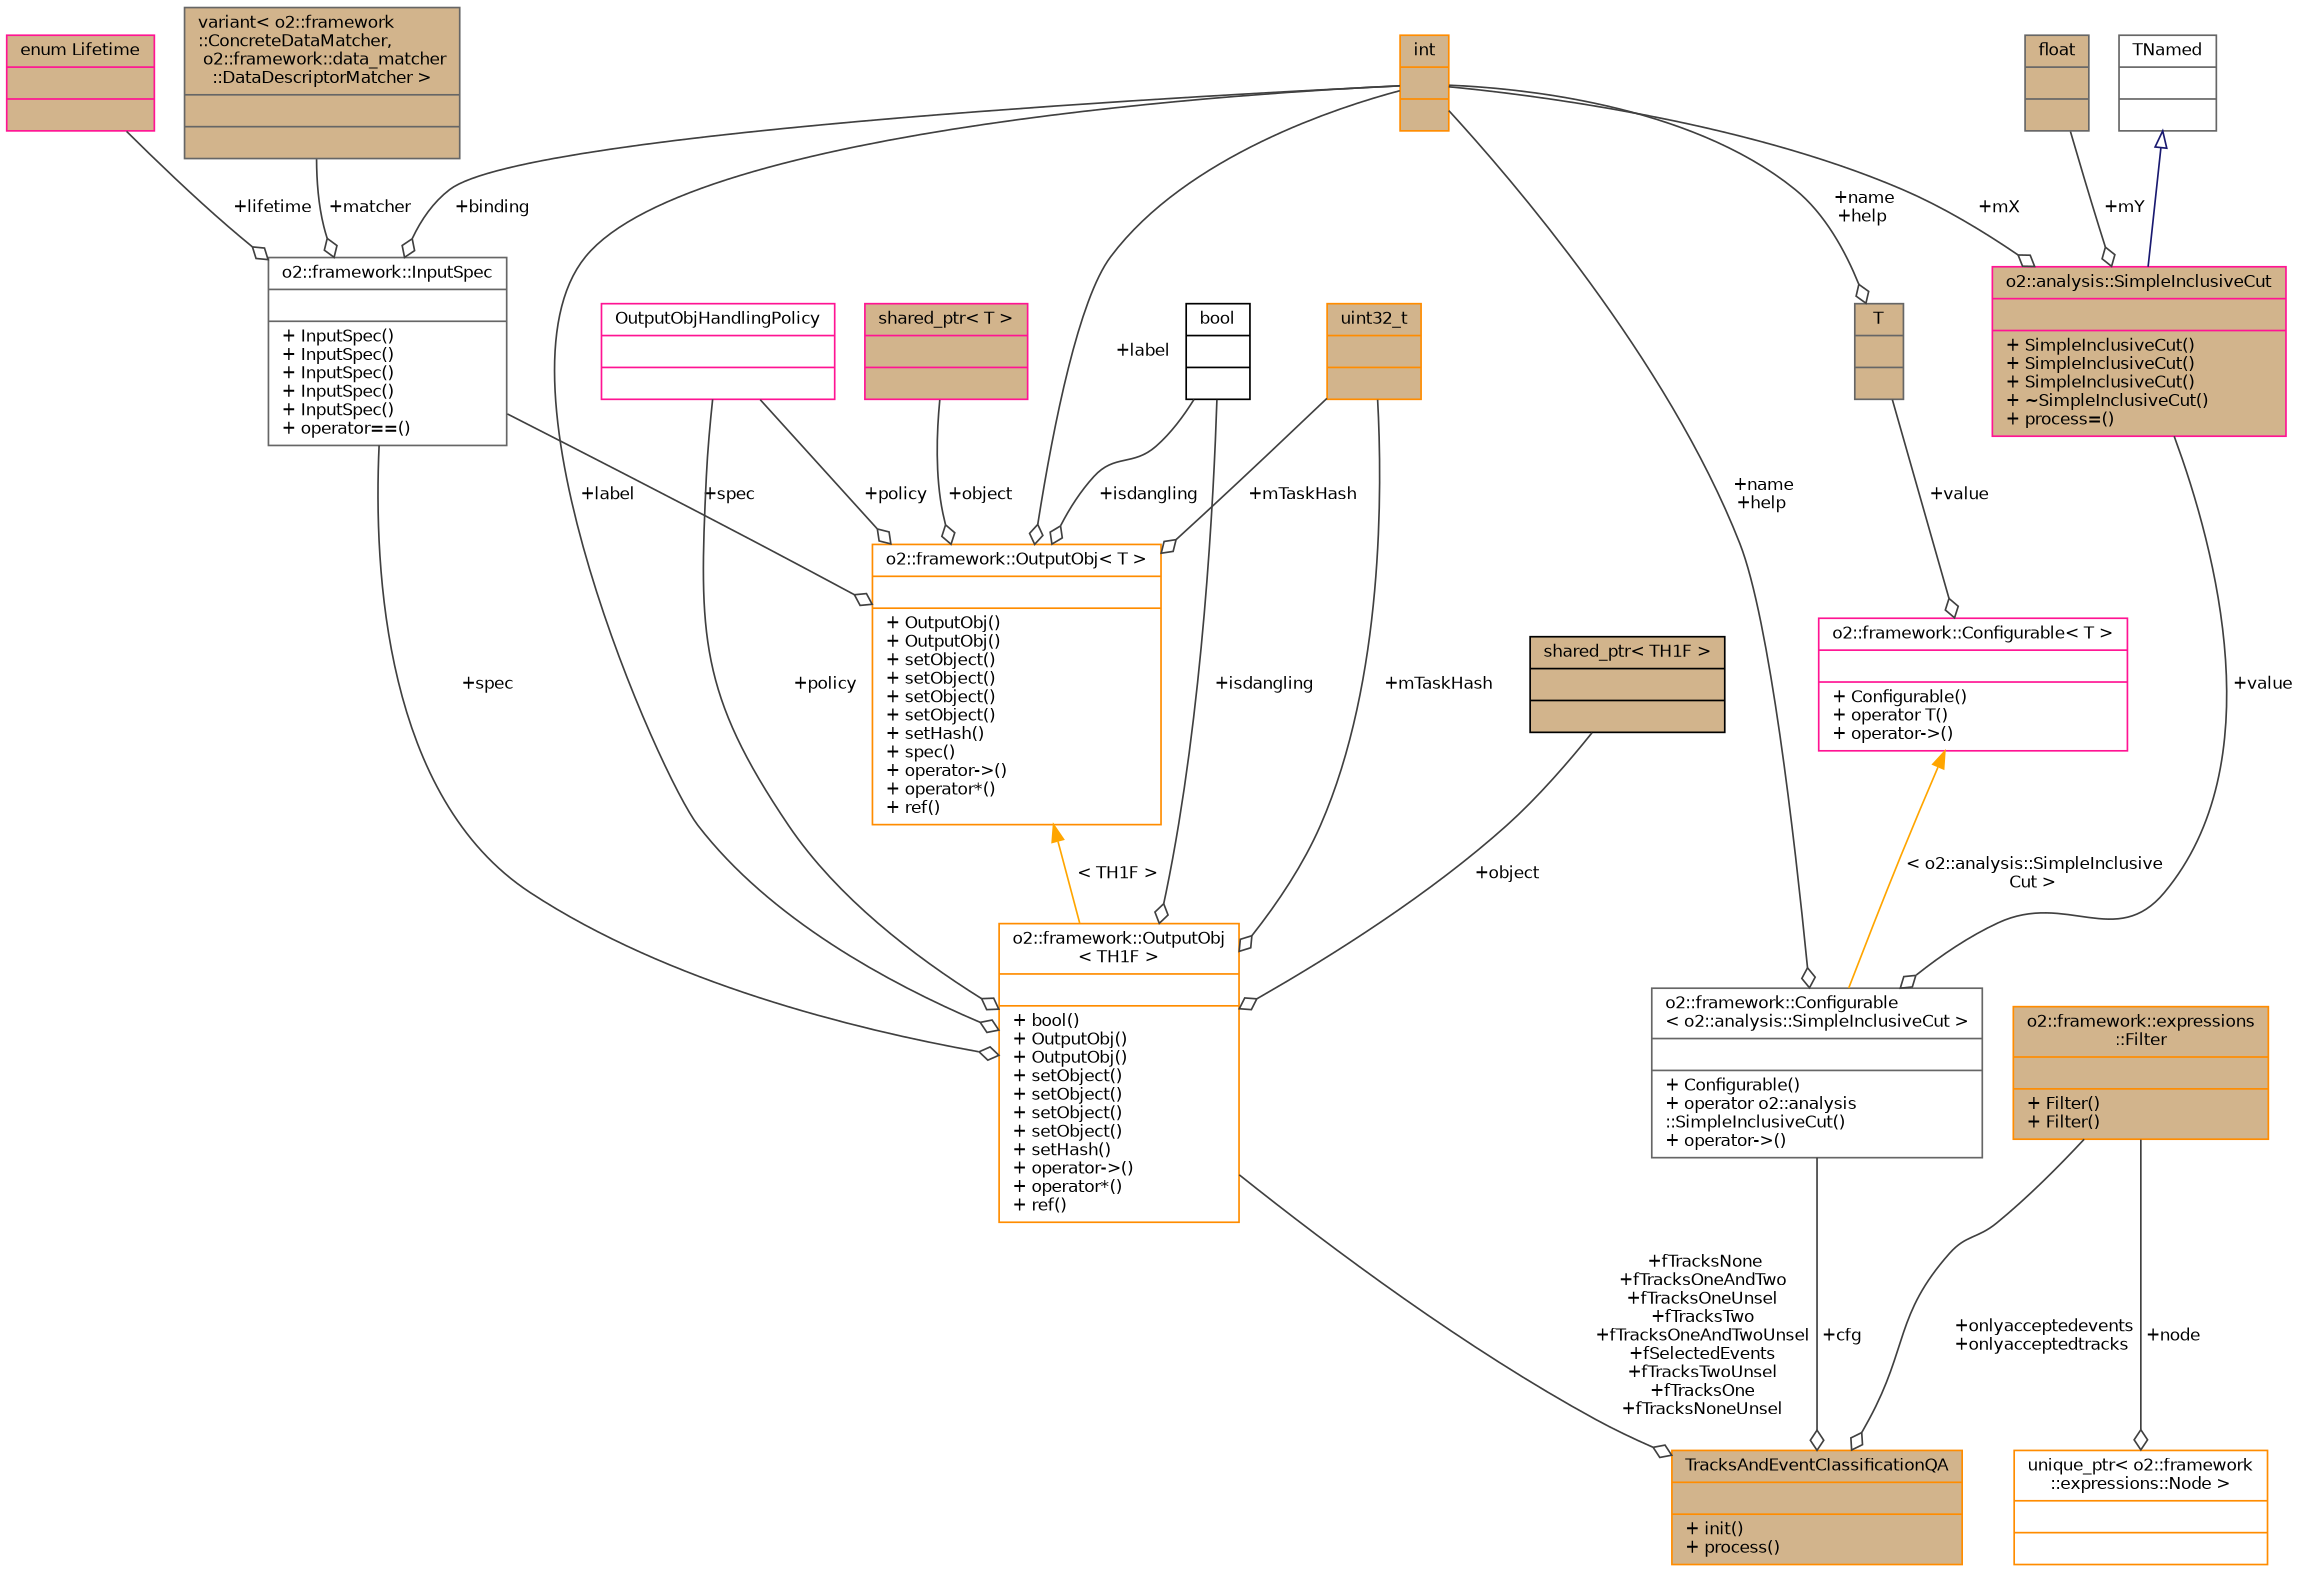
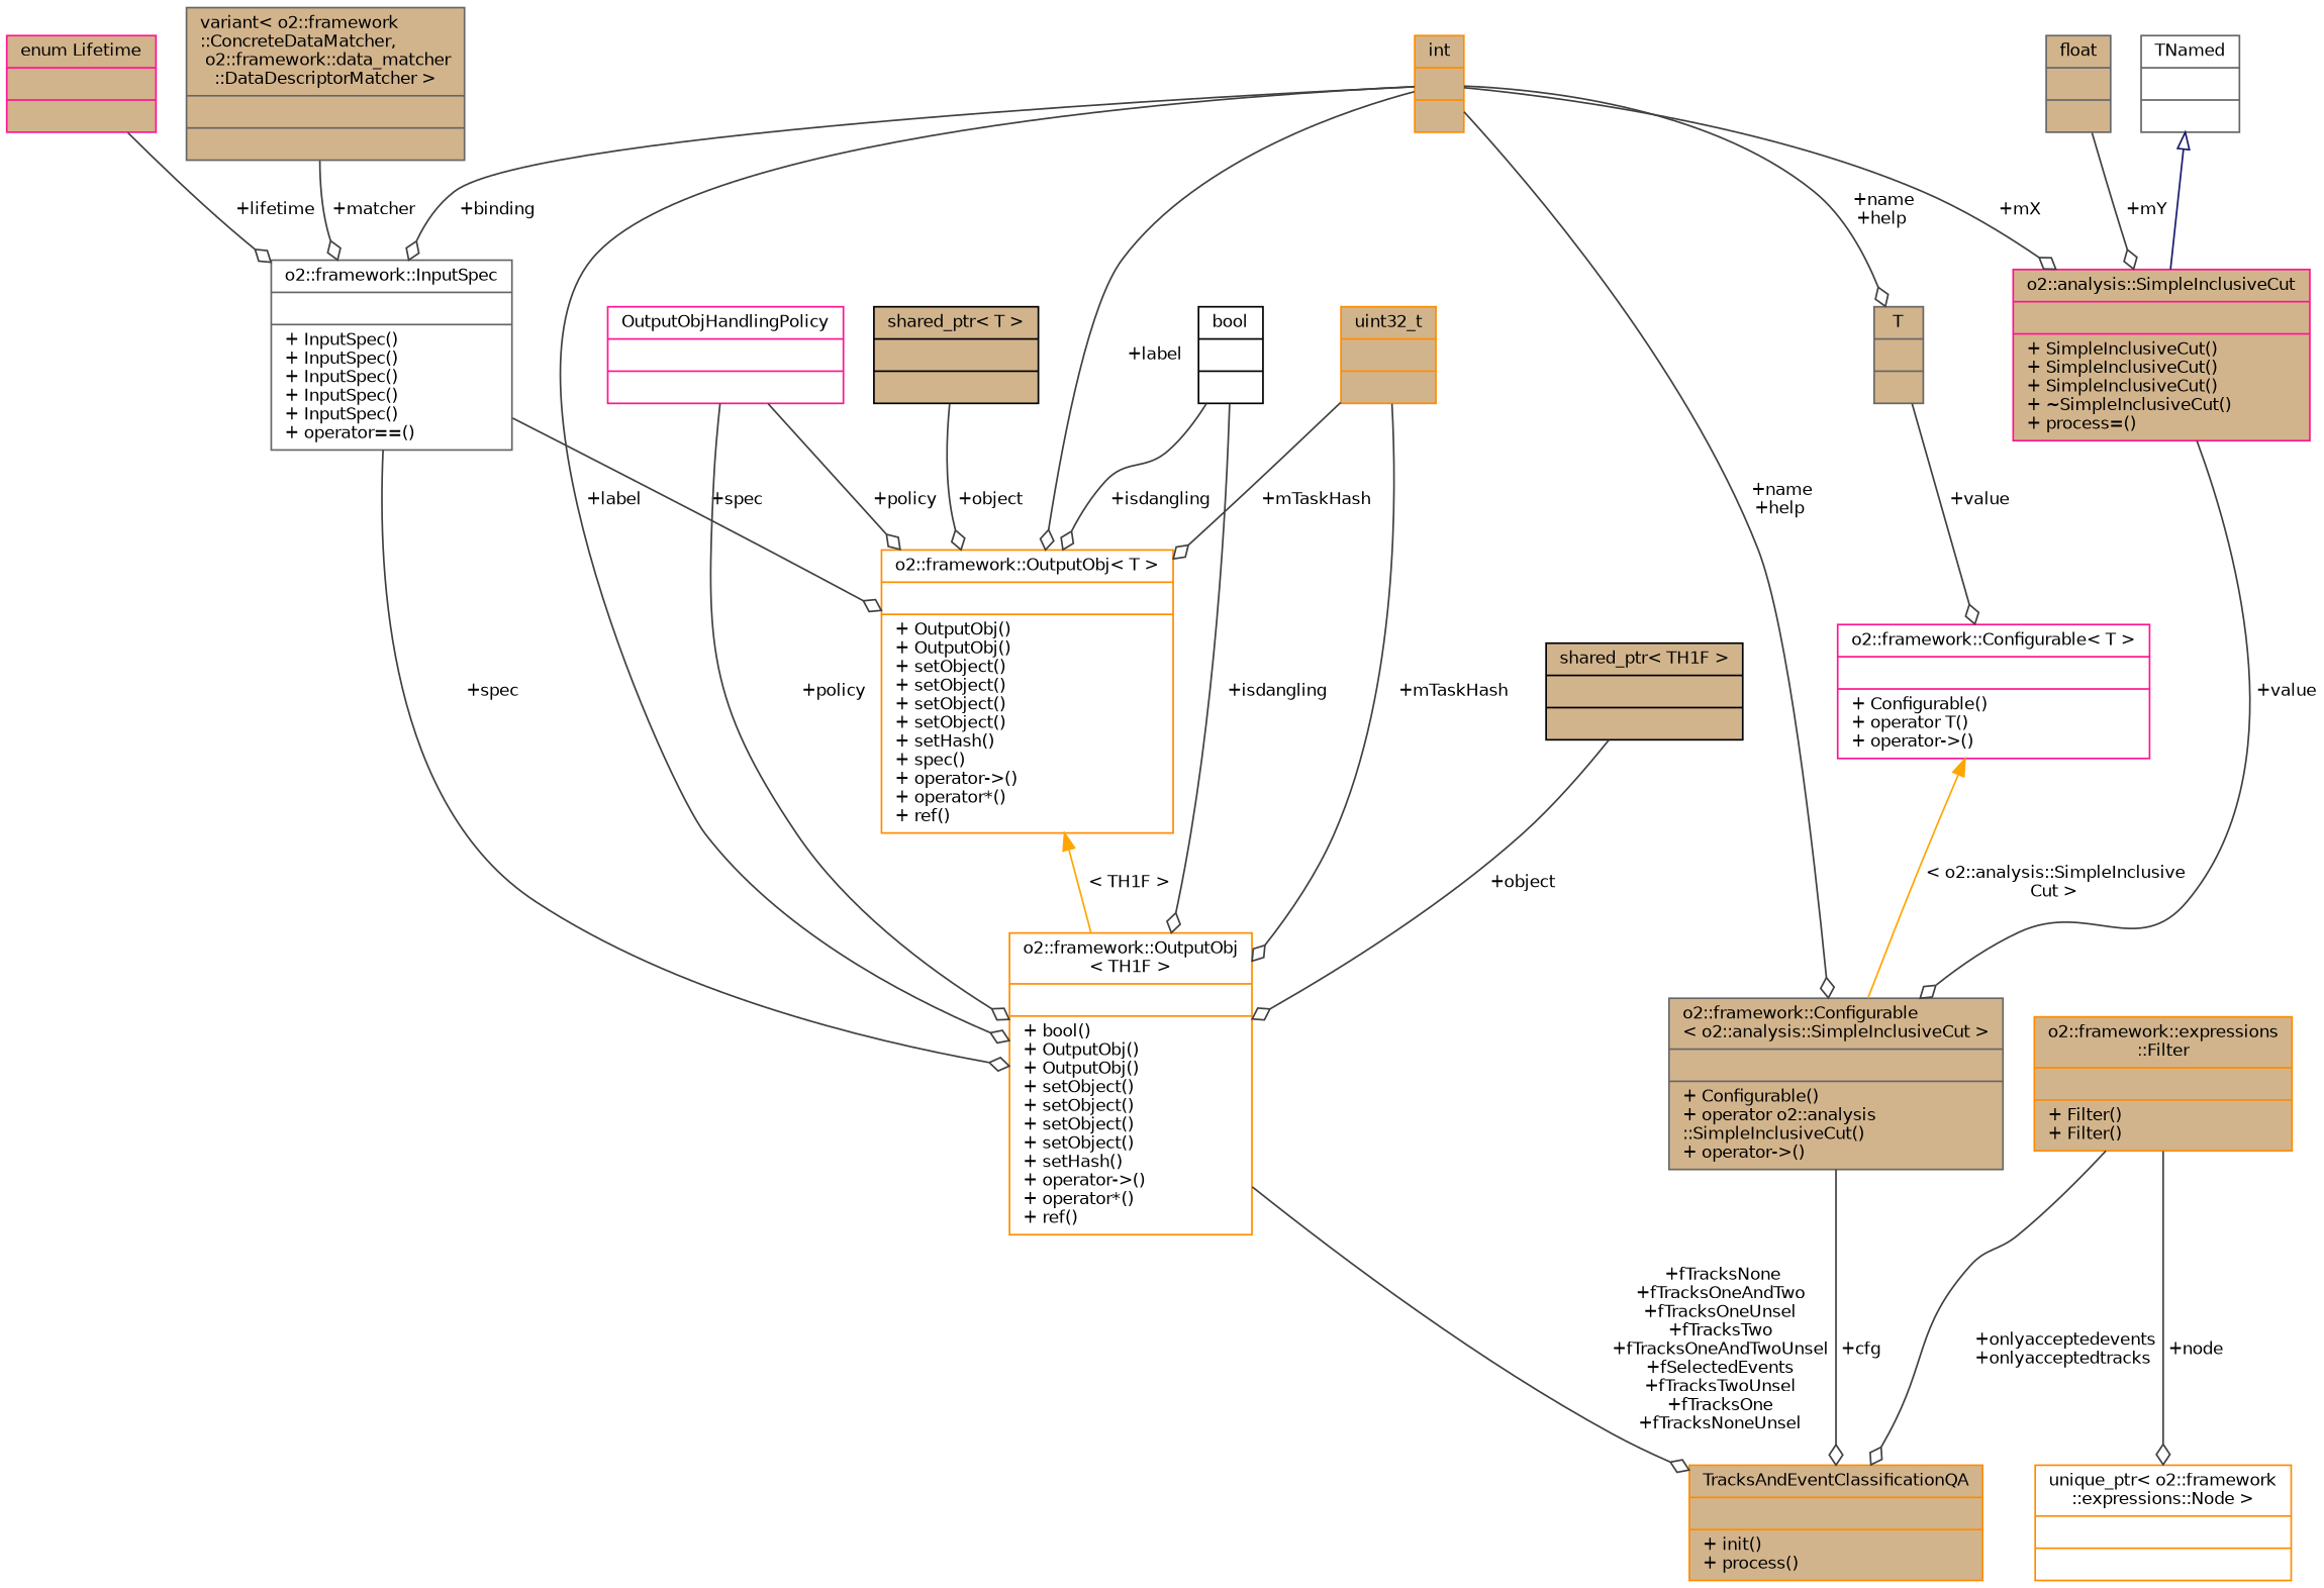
  digraph {
    node [color=darkorange fillcolor=tan fontname=Helvetica fontsize=10 shape=record style=filled]
    edge [arrowhead=odiamond color=grey25 fontname=Helvetica fontsize=10 labelfontname=Helvetica labelfontsize=10 style=solid]
    n1 [fontcolor=black height=0.2 label="{TracksAndEventClassificationQA\n||+ init()\l+ process()\l}" width=0.4]
-   n2 [color=gray40 fillcolor=white height=0.2 label="{o2::framework::Configurable\l\< o2::analysis::SimpleInclusiveCut \>\n||+ Configurable()\l+ operator o2::analysis\l::SimpleInclusiveCut()\l+ operator-\>()\l}" width=0.4]
+   n2 [color=gray40 height=0.2 label="{o2::framework::Configurable\l\< o2::analysis::SimpleInclusiveCut \>\n||+ Configurable()\l+ operator o2::analysis\l::SimpleInclusiveCut()\l+ operator-\>()\l}" width=0.4]
    n3 [color=deeppink height=0.2 label="{o2::analysis::SimpleInclusiveCut\n||+ SimpleInclusiveCut()\l+ SimpleInclusiveCut()\l+ SimpleInclusiveCut()\l+ ~SimpleInclusiveCut()\l+ process=()\l}" width=0.4]
    n4 [color=gray40 fillcolor=white height=0.2 label="{TNamed\n||}" width=0.4]
    n5 [color=gray40 height=0.2 label="{float\n||}" width=0.4]
    n6 [height=0.2 label="{int\n||}" width=0.4]
    n7 [fillcolor=white height=0.2 label="{o2::framework::OutputObj\l\< TH1F \>\n||+ bool()\l+ OutputObj()\l+ OutputObj()\l+ setObject()\l+ setObject()\l+ setObject()\l+ setObject()\l+ setHash()\l+ operator-\>()\l+ operator*()\l+ ref()\l}" width=0.4]
    n8 [color=gray40 fillcolor=white height=0.2 label="{o2::framework::InputSpec\n||+ InputSpec()\l+ InputSpec()\l+ InputSpec()\l+ InputSpec()\l+ InputSpec()\l+ operator==()\l}" width=0.4]
    n9 [fillcolor=white height=0.2 label="{o2::framework::OutputObj\< T \>\n||+ OutputObj()\l+ OutputObj()\l+ setObject()\l+ setObject()\l+ setObject()\l+ setObject()\l+ setHash()\l+ spec()\l+ operator-\>()\l+ operator*()\l+ ref()\l}" width=0.4]
    n10 [color=gray40 height=0.2 label="{T\n||}" width=0.4]
    n11 [color=deeppink fillcolor=white height=0.2 label="{o2::framework::Configurable\< T \>\n||+ Configurable()\l+ operator T()\l+ operator-\>()\l}" width=0.4]
    n12 [color=deeppink fillcolor=white height=0.2 label="{OutputObjHandlingPolicy\n||}" width=0.4]
    n13 [height=0.2 label="{uint32_t\n||}" width=0.4]
    n14 [color=black fillcolor=white height=0.2 label="{bool\n||}" width=0.4]
    n15 [color=deeppink height=0.2 label="{enum Lifetime\n||}" width=0.4]
    n16 [color=gray40 height=0.2 label="{variant\< o2::framework\l::ConcreteDataMatcher,\l o2::framework::data_matcher\l::DataDescriptorMatcher \>\n||}" width=0.4]
    n17 [color=black height=0.2 label="{shared_ptr\< TH1F \>\n||}" width=0.4]
-   n18 [color=deeppink height=0.2 label="{shared_ptr\< T \>\n||}" width=0.4]
+   n18 [color=black height=0.2 label="{shared_ptr\< T \>\n||}" width=0.4]
    n19 [height=0.2 label="{o2::framework::expressions\l::Filter\n||+ Filter()\l+ Filter()\l}" width=0.4]
    n20 [fillcolor=white height=0.2 label="{unique_ptr\< o2::framework\l::expressions::Node \>\n||}" width=0.4]
    n2 -> n1 [label=" +cfg"]
    n3 -> n2 [label=" +value"]
    n4 -> n3 [arrowtail=onormal color=midnightblue dir=back arrowhead=""]
    n5 -> n3 [label=" +mY"]
    n6 -> n2 [label=" +name\n+help"]
    n6 -> n3 [label=" +mX"]
    n6 -> n7 [label=" +label"]
    n6 -> n8 [label=" +binding"]
    n6 -> n9 [label=" +label"]
    n6 -> n10 [label=" +name\n+help"]
    n7 -> n1 [label=" +fTracksNone\n+fTracksOneAndTwo\n+fTracksOneUnsel\n+fTracksTwo\n+fTracksOneAndTwoUnsel\n+fSelectedEvents\n+fTracksTwoUnsel\n+fTracksOne\n+fTracksNoneUnsel"]
    n8 -> n7 [label=" +spec"]
    n8 -> n9 [label=" +spec"]
    n9 -> n7 [color=orange dir=back label=" \< TH1F \>" arrowhead=""]
    n10 -> n11 [label=" +value"]
    n11 -> n2 [color=orange dir=back label=" \< o2::analysis::SimpleInclusive\lCut \>" arrowhead=""]
    n12 -> n7 [label=" +policy"]
    n12 -> n9 [label=" +policy"]
    n13 -> n7 [label=" +mTaskHash"]
    n13 -> n9 [label=" +mTaskHash"]
    n14 -> n7 [label=" +isdangling"]
    n14 -> n9 [label=" +isdangling"]
    n15 -> n8 [label=" +lifetime"]
    n16 -> n8 [label=" +matcher"]
    n17 -> n7 [label=" +object"]
    n18 -> n9 [label=" +object"]
    n19 -> n1 [label=" +onlyacceptedevents\n+onlyacceptedtracks"]
    n19 -> n20 [label=" +node"]
  }
